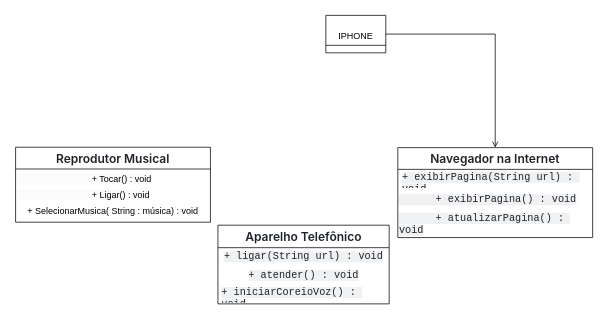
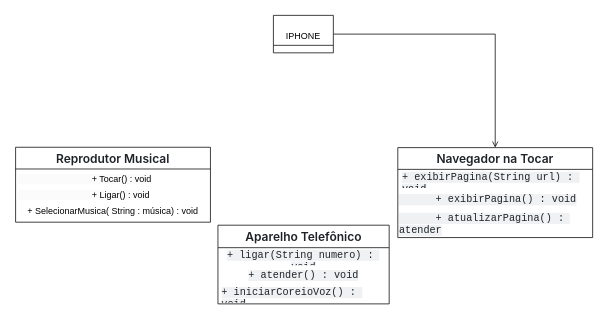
  <mxCell id="0" />
  <mxCell id="1" parent="0" />
  <mxCell id="2" style="edgeStyle=orthogonalEdgeStyle;rounded=0;orthogonalLoop=1;jettySize=auto;html=1;exitX=1;exitY=0.5;exitDx=0;exitDy=0;entryX=0.5;entryY=0;entryDx=0;entryDy=0;endArrow=open;" edge="1" parent="1" source="3" target="12"><mxGeometry relative="1" as="geometry" /></mxCell>
- <mxCell id="3" value="&lt;div&gt;&lt;br&gt;&lt;/div&gt;IPHONE&lt;div&gt;&lt;br&gt;&lt;/div&gt;" style="swimlane;fontStyle=0;align=center;verticalAlign=top;childLayout=stackLayout;horizontal=1;startSize=40;horizontalStack=0;resizeParent=1;resizeParentMax=0;resizeLast=0;collapsible=0;marginBottom=0;html=1;whiteSpace=wrap;" vertex="1" parent="1"><mxGeometry x="434" y="20" width="80" height="50" as="geometry" /></mxCell>
+ <mxCell id="3" value="&lt;div&gt;&lt;br&gt;&lt;/div&gt;IPHONE&lt;div&gt;&lt;br&gt;&lt;/div&gt;" style="swimlane;fontStyle=0;align=center;verticalAlign=top;childLayout=stackLayout;horizontal=1;startSize=40;horizontalStack=0;resizeParent=1;resizeParentMax=0;resizeLast=0;collapsible=0;marginBottom=0;html=1;whiteSpace=wrap;" vertex="1" parent="1"><mxGeometry x="364" y="20" width="80" height="50" as="geometry" /></mxCell>
  <mxCell id="4" value="&lt;span style=&quot;box-sizing: border-box; font-weight: var(--base-text-weight-semibold, 600); color: rgb(31, 35, 40); font-family: -apple-system, BlinkMacSystemFont, &amp;quot;Segoe UI&amp;quot;, &amp;quot;Noto Sans&amp;quot;, Helvetica, Arial, sans-serif, &amp;quot;Apple Color Emoji&amp;quot;, &amp;quot;Segoe UI Emoji&amp;quot;; font-size: 16px; text-align: left; background-color: rgb(255, 255, 255);&quot;&gt;Aparelho Telefônico&lt;/span&gt;" style="swimlane;fontStyle=1;align=center;verticalAlign=middle;childLayout=stackLayout;horizontal=1;startSize=30;horizontalStack=0;resizeParent=1;resizeParentMax=0;resizeLast=0;collapsible=0;marginBottom=0;html=1;whiteSpace=wrap;" vertex="1" parent="1"><mxGeometry x="290" y="300" width="228.5" height="105" as="geometry" /></mxCell>
- <mxCell id="5" value="&lt;span style=&quot;color: rgb(31, 35, 40); font-family: ui-monospace, SFMono-Regular, &amp;quot;SF Mono&amp;quot;, Menlo, Consolas, &amp;quot;Liberation Mono&amp;quot;, monospace; font-size: 13.6px; text-align: left; white-space-collapse: break-spaces; background-color: rgba(175, 184, 193, 0.2);&quot;&gt;+ ligar(String url) : void&lt;/span&gt;" style="text;html=1;strokeColor=none;fillColor=none;align=center;verticalAlign=middle;spacingLeft=4;spacingRight=4;overflow=hidden;rotatable=0;points=[[0,0.5],[1,0.5]];portConstraint=eastwest;whiteSpace=wrap;" vertex="1" parent="4"><mxGeometry y="30" width="228.5" height="25" as="geometry" /></mxCell>
+ <mxCell id="5" value="&lt;span style=&quot;color: rgb(31, 35, 40); font-family: ui-monospace, SFMono-Regular, &amp;quot;SF Mono&amp;quot;, Menlo, Consolas, &amp;quot;Liberation Mono&amp;quot;, monospace; font-size: 13.6px; text-align: left; white-space-collapse: break-spaces; background-color: rgba(175, 184, 193, 0.2);&quot;&gt;+ ligar(String numero) : void&lt;/span&gt;" style="text;html=1;strokeColor=none;fillColor=none;align=center;verticalAlign=middle;spacingLeft=4;spacingRight=4;overflow=hidden;rotatable=0;points=[[0,0.5],[1,0.5]];portConstraint=eastwest;whiteSpace=wrap;" vertex="1" parent="4"><mxGeometry y="30" width="228.5" height="25" as="geometry" /></mxCell>
  <mxCell id="6" value="&lt;span style=&quot;color: rgb(31, 35, 40); font-family: ui-monospace, SFMono-Regular, &amp;quot;SF Mono&amp;quot;, Menlo, Consolas, &amp;quot;Liberation Mono&amp;quot;, monospace; font-size: 13.6px; text-align: left; white-space-collapse: break-spaces; background-color: rgba(175, 184, 193, 0.2);&quot;&gt;+ atender() : void&lt;/span&gt;" style="text;html=1;strokeColor=none;fillColor=none;align=center;verticalAlign=middle;spacingLeft=4;spacingRight=4;overflow=hidden;rotatable=0;points=[[0,0.5],[1,0.5]];portConstraint=eastwest;whiteSpace=wrap;" vertex="1" parent="4"><mxGeometry y="55" width="228.5" height="25" as="geometry" /></mxCell>
  <mxCell id="7" value="&lt;div style=&quot;text-align: left;&quot;&gt;&lt;font face=&quot;ui-monospace, SFMono-Regular, SF Mono, Menlo, Consolas, Liberation Mono, monospace&quot; color=&quot;#1f2328&quot;&gt;&lt;span style=&quot;font-size: 13.6px; white-space-collapse: break-spaces; background-color: rgba(175, 184, 193, 0.2);&quot;&gt;+ iniciarCoreioVoz() : void&lt;/span&gt;&lt;/font&gt;&lt;/div&gt;" style="text;html=1;strokeColor=none;fillColor=none;align=center;verticalAlign=middle;spacingLeft=4;spacingRight=4;overflow=hidden;rotatable=0;points=[[0,0.5],[1,0.5]];portConstraint=eastwest;whiteSpace=wrap;" vertex="1" parent="4"><mxGeometry y="80" width="228.5" height="25" as="geometry" /></mxCell>
  <mxCell id="8" value="&lt;span style=&quot;box-sizing: border-box; font-weight: var(--base-text-weight-semibold, 600); color: rgb(31, 35, 40); font-family: -apple-system, BlinkMacSystemFont, &amp;quot;Segoe UI&amp;quot;, &amp;quot;Noto Sans&amp;quot;, Helvetica, Arial, sans-serif, &amp;quot;Apple Color Emoji&amp;quot;, &amp;quot;Segoe UI Emoji&amp;quot;; font-size: 16px; text-align: left; background-color: rgb(255, 255, 255);&quot;&gt;Reprodutor Musical&lt;/span&gt;" style="swimlane;fontStyle=1;align=center;verticalAlign=middle;childLayout=stackLayout;horizontal=1;startSize=29;horizontalStack=0;resizeParent=1;resizeParentMax=0;resizeLast=0;collapsible=0;marginBottom=0;html=1;whiteSpace=wrap;" vertex="1" parent="1"><mxGeometry x="20" y="196" width="260" height="100" as="geometry" /></mxCell>
  <mxCell id="9" value="&lt;span style=&quot;color: rgb(0, 0, 0); font-family: Helvetica; font-size: 12px; font-style: normal; font-variant-ligatures: normal; font-variant-caps: normal; font-weight: 400; letter-spacing: normal; orphans: 2; text-align: center; text-indent: 0px; text-transform: none; widows: 2; word-spacing: 0px; -webkit-text-stroke-width: 0px; white-space: normal; background-color: rgb(251, 251, 251); text-decoration-thickness: initial; text-decoration-style: initial; text-decoration-color: initial; display: inline !important; float: none;&quot;&gt;&amp;nbsp; &amp;nbsp; &amp;nbsp; &amp;nbsp; &amp;nbsp; &amp;nbsp; &amp;nbsp; &amp;nbsp; &amp;nbsp; &amp;nbsp; &amp;nbsp; &amp;nbsp; &amp;nbsp; &amp;nbsp; &amp;nbsp; + Tocar() : void&lt;/span&gt;" style="text;whiteSpace=wrap;html=1;" vertex="1" parent="8"><mxGeometry y="29" width="260" height="21" as="geometry" /></mxCell>
  <mxCell id="10" value="&lt;span style=&quot;color: rgb(0, 0, 0); font-family: Helvetica; font-size: 12px; font-style: normal; font-variant-ligatures: normal; font-variant-caps: normal; font-weight: 400; letter-spacing: normal; orphans: 2; text-align: center; text-indent: 0px; text-transform: none; widows: 2; word-spacing: 0px; -webkit-text-stroke-width: 0px; white-space: normal; background-color: rgb(251, 251, 251); text-decoration-thickness: initial; text-decoration-style: initial; text-decoration-color: initial; display: inline !important; float: none;&quot;&gt;&amp;nbsp; &amp;nbsp; &amp;nbsp; &amp;nbsp; &amp;nbsp; &amp;nbsp; &amp;nbsp; &amp;nbsp; &amp;nbsp; &amp;nbsp; &amp;nbsp; &amp;nbsp; &amp;nbsp; &amp;nbsp; &amp;nbsp; + Ligar() : void&lt;/span&gt;" style="text;whiteSpace=wrap;html=1;" vertex="1" parent="8"><mxGeometry y="50" width="260" height="20" as="geometry" /></mxCell>
  <mxCell id="11" value="&lt;div&gt;&lt;span style=&quot;background-color: initial;&quot;&gt;+ SelecionarMusica( String : música) : void&lt;/span&gt;&lt;br&gt;&lt;/div&gt;" style="text;html=1;strokeColor=none;fillColor=none;align=center;verticalAlign=middle;spacingLeft=4;spacingRight=4;overflow=hidden;rotatable=0;points=[[0,0.5],[1,0.5]];portConstraint=eastwest;whiteSpace=wrap;" vertex="1" parent="8"><mxGeometry y="70" width="260" height="30" as="geometry" /></mxCell>
- <mxCell id="12" value="&lt;span style=&quot;box-sizing: border-box; font-weight: var(--base-text-weight-semibold, 600); color: rgb(31, 35, 40); font-family: -apple-system, BlinkMacSystemFont, &amp;quot;Segoe UI&amp;quot;, &amp;quot;Noto Sans&amp;quot;, Helvetica, Arial, sans-serif, &amp;quot;Apple Color Emoji&amp;quot;, &amp;quot;Segoe UI Emoji&amp;quot;; font-size: 16px; text-align: left; background-color: rgb(255, 255, 255);&quot;&gt;Navegador na Internet&lt;/span&gt;" style="swimlane;fontStyle=1;align=center;verticalAlign=middle;childLayout=stackLayout;horizontal=1;startSize=29;horizontalStack=0;resizeParent=1;resizeParentMax=0;resizeLast=0;collapsible=0;marginBottom=0;html=1;whiteSpace=wrap;" vertex="1" parent="1"><mxGeometry x="530" y="196.5" width="260" height="120" as="geometry" /></mxCell>
+ <mxCell id="12" value="&lt;span style=&quot;box-sizing: border-box; font-weight: var(--base-text-weight-semibold, 600); color: rgb(31, 35, 40); font-family: -apple-system, BlinkMacSystemFont, &amp;quot;Segoe UI&amp;quot;, &amp;quot;Noto Sans&amp;quot;, Helvetica, Arial, sans-serif, &amp;quot;Apple Color Emoji&amp;quot;, &amp;quot;Segoe UI Emoji&amp;quot;; font-size: 16px; text-align: left; background-color: rgb(255, 255, 255);&quot;&gt;Navegador na Tocar&lt;/span&gt;" style="swimlane;fontStyle=1;align=center;verticalAlign=middle;childLayout=stackLayout;horizontal=1;startSize=29;horizontalStack=0;resizeParent=1;resizeParentMax=0;resizeLast=0;collapsible=0;marginBottom=0;html=1;whiteSpace=wrap;" vertex="1" parent="1"><mxGeometry x="530" y="196.5" width="260" height="120" as="geometry" /></mxCell>
  <mxCell id="13" value="&lt;span style=&quot;color: rgb(31, 35, 40); font-family: ui-monospace, SFMono-Regular, &amp;quot;SF Mono&amp;quot;, Menlo, Consolas, &amp;quot;Liberation Mono&amp;quot;, monospace; font-size: 13.6px; white-space-collapse: break-spaces; background-color: rgba(175, 184, 193, 0.2);&quot;&gt;+ exibirPagina(String url) : void&lt;/span&gt;" style="text;html=1;strokeColor=none;fillColor=none;align=left;verticalAlign=middle;spacingLeft=4;spacingRight=4;overflow=hidden;rotatable=0;points=[[0,0.5],[1,0.5]];portConstraint=eastwest;whiteSpace=wrap;" vertex="1" parent="12"><mxGeometry y="29" width="260" height="26" as="geometry" /></mxCell>
  <mxCell id="14" value="&lt;span style=&quot;color: rgb(31, 35, 40); font-family: ui-monospace, SFMono-Regular, &amp;quot;SF Mono&amp;quot;, Menlo, Consolas, &amp;quot;Liberation Mono&amp;quot;, monospace; font-size: 13.6px; font-style: normal; font-variant-ligatures: normal; font-variant-caps: normal; font-weight: 400; letter-spacing: normal; orphans: 2; text-align: left; text-indent: 0px; text-transform: none; widows: 2; word-spacing: 0px; -webkit-text-stroke-width: 0px; white-space: break-spaces; background-color: rgba(175, 184, 193, 0.2); text-decoration-thickness: initial; text-decoration-style: initial; text-decoration-color: initial; display: inline !important; float: none;&quot;&gt;      + exibirPagina() : void&lt;/span&gt;" style="text;whiteSpace=wrap;html=1;" vertex="1" parent="12"><mxGeometry y="55" width="260" height="25" as="geometry" /></mxCell>
- <mxCell id="15" value="&lt;span style=&quot;color: rgb(31, 35, 40); font-family: ui-monospace, SFMono-Regular, &amp;quot;SF Mono&amp;quot;, Menlo, Consolas, &amp;quot;Liberation Mono&amp;quot;, monospace; font-size: 13.6px; font-style: normal; font-variant-ligatures: normal; font-variant-caps: normal; font-weight: 400; letter-spacing: normal; orphans: 2; text-align: left; text-indent: 0px; text-transform: none; widows: 2; word-spacing: 0px; -webkit-text-stroke-width: 0px; white-space: break-spaces; background-color: rgba(175, 184, 193, 0.2); text-decoration-thickness: initial; text-decoration-style: initial; text-decoration-color: initial; display: inline !important; float: none;&quot;&gt;      + atualizarPagina() : void&lt;/span&gt;" style="text;whiteSpace=wrap;html=1;" vertex="1" parent="12"><mxGeometry y="80" width="260" height="40" as="geometry" /></mxCell>
+ <mxCell id="15" value="&lt;span style=&quot;color: rgb(31, 35, 40); font-family: ui-monospace, SFMono-Regular, &amp;quot;SF Mono&amp;quot;, Menlo, Consolas, &amp;quot;Liberation Mono&amp;quot;, monospace; font-size: 13.6px; font-style: normal; font-variant-ligatures: normal; font-variant-caps: normal; font-weight: 400; letter-spacing: normal; orphans: 2; text-align: left; text-indent: 0px; text-transform: none; widows: 2; word-spacing: 0px; -webkit-text-stroke-width: 0px; white-space: break-spaces; background-color: rgba(175, 184, 193, 0.2); text-decoration-thickness: initial; text-decoration-style: initial; text-decoration-color: initial; display: inline !important; float: none;&quot;&gt;      + atualizarPagina() : atender&lt;/span&gt;" style="text;whiteSpace=wrap;html=1;" vertex="1" parent="12"><mxGeometry y="80" width="260" height="40" as="geometry" /></mxCell>
